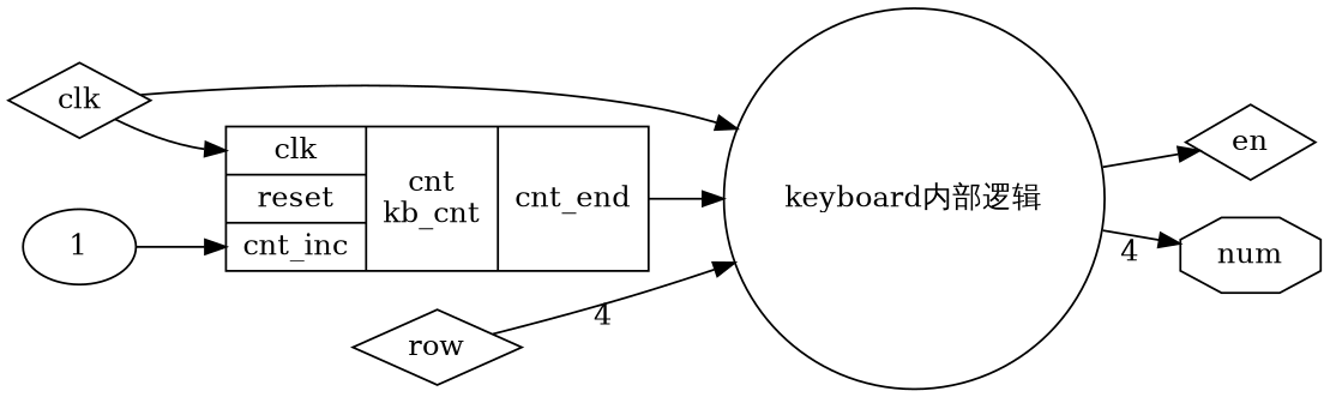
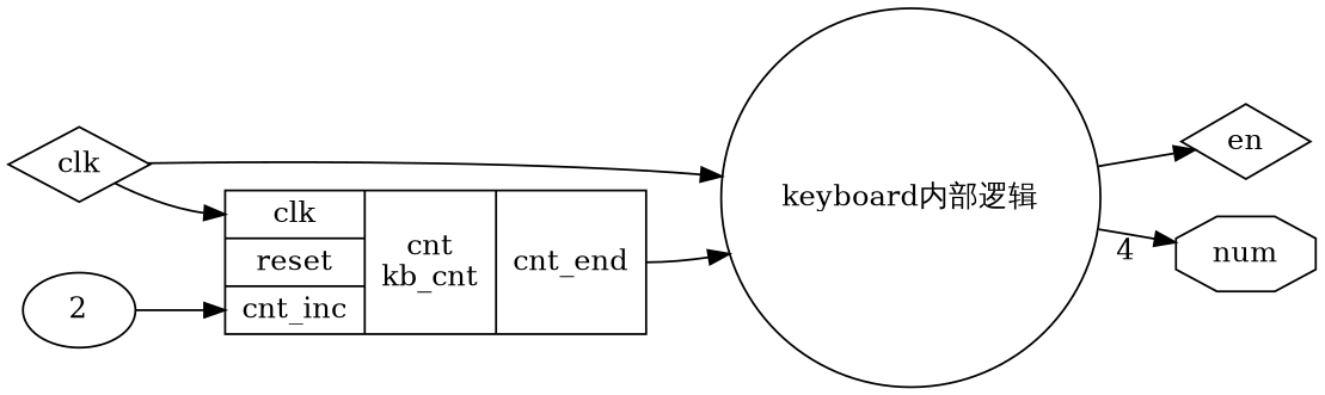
  digraph {
    rankdir=LR
    node [shape=diamond]
    n1 [label=clk]
    n2 [label="{{<c0> clk|<c1> reset|<c2> cnt_inc}|cnt\nkb_cnt|{<n0> cnt_end}}" shape=record]
    n3 [label="keyboard内部逻辑" shape=circle]
    n4 [label=en]
    n5 [label=num shape=octagon]
-   n6 [label=row]
-   1 [shape=""]
+   1 [label=2 shape=""]
    n1 -> n2 [headport=c0]
    n1 -> n3
    n2 -> n3 [tailport=n0]
    n3 -> n4
    n3 -> n5 [xlabel=4]
-   n6 -> n3 [xlabel=4]
    1 -> n2 [headport=c2]
  }
